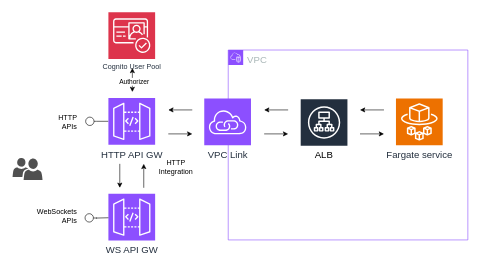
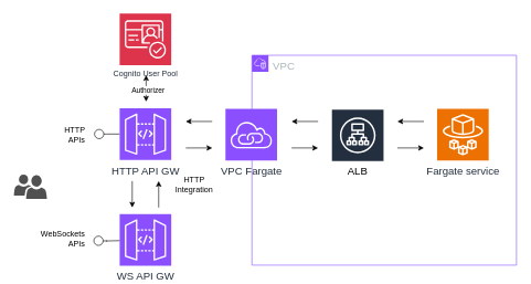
  <mxCell id="0" />
  <mxCell id="1" parent="0" />
  <mxCell id="2" value="" style="edgeStyle=orthogonalEdgeStyle;rounded=0;orthogonalLoop=1;jettySize=auto;html=1;endArrow=circle;endFill=0;" edge="1" parent="1" source="3"><mxGeometry relative="1" as="geometry"><mxPoint x="141" y="202" as="targetPoint" /></mxGeometry></mxCell>
  <mxCell id="3" value="&lt;span style=&quot;background-color: rgb(255, 255, 255);&quot;&gt;HTTP API GW&lt;/span&gt;" style="sketch=0;points=[[0,0,0],[0.25,0,0],[0.5,0,0],[0.75,0,0],[1,0,0],[0,1,0],[0.25,1,0],[0.5,1,0],[0.75,1,0],[1,1,0],[0,0.25,0],[0,0.5,0],[0,0.75,0],[1,0.25,0],[1,0.5,0],[1,0.75,0]];outlineConnect=0;fontColor=#232F3E;fillColor=#8C4FFF;strokeColor=#ffffff;dashed=0;verticalLabelPosition=bottom;verticalAlign=top;align=center;html=1;fontSize=16;fontStyle=0;aspect=fixed;shape=mxgraph.aws4.resourceIcon;resIcon=mxgraph.aws4.api_gateway;" vertex="1" parent="1"><mxGeometry x="180" y="163" width="78" height="78" as="geometry" /></mxCell>
  <mxCell id="4" value="" style="sketch=0;pointerEvents=1;shadow=0;dashed=0;html=1;strokeColor=none;labelPosition=center;verticalLabelPosition=bottom;verticalAlign=top;align=center;fillColor=#505050;shape=mxgraph.mscae.intune.user_group;fontSize=16;fontStyle=0" vertex="1" parent="1"><mxGeometry x="20" y="263" width="50" height="37" as="geometry" /></mxCell>
  <mxCell id="5" value="WS API GW" style="sketch=0;points=[[0,0,0],[0.25,0,0],[0.5,0,0],[0.75,0,0],[1,0,0],[0,1,0],[0.25,1,0],[0.5,1,0],[0.75,1,0],[1,1,0],[0,0.25,0],[0,0.5,0],[0,0.75,0],[1,0.25,0],[1,0.5,0],[1,0.75,0]];outlineConnect=0;fontColor=#232F3E;fillColor=#8C4FFF;strokeColor=#ffffff;dashed=0;verticalLabelPosition=bottom;verticalAlign=top;align=center;html=1;fontSize=16;fontStyle=0;aspect=fixed;shape=mxgraph.aws4.resourceIcon;resIcon=mxgraph.aws4.api_gateway;" vertex="1" parent="1"><mxGeometry x="180" y="323" width="78" height="78" as="geometry" /></mxCell>
  <mxCell id="6" value="VPC" style="points=[[0,0],[0.25,0],[0.5,0],[0.75,0],[1,0],[1,0.25],[1,0.5],[1,0.75],[1,1],[0.75,1],[0.5,1],[0.25,1],[0,1],[0,0.75],[0,0.5],[0,0.25]];outlineConnect=0;gradientColor=none;html=1;whiteSpace=wrap;fontSize=16;fontStyle=0;container=1;pointerEvents=0;collapsible=0;recursiveResize=0;shape=mxgraph.aws4.group;grIcon=mxgraph.aws4.group_vpc2;strokeColor=#8C4FFF;fillColor=none;verticalAlign=top;align=left;spacingLeft=30;fontColor=#AAB7B8;dashed=0;" vertex="1" parent="1"><mxGeometry x="380" y="83" width="400" height="317" as="geometry" /></mxCell>
  <mxCell id="7" value="Fargate service" style="sketch=0;points=[[0,0,0],[0.25,0,0],[0.5,0,0],[0.75,0,0],[1,0,0],[0,1,0],[0.25,1,0],[0.5,1,0],[0.75,1,0],[1,1,0],[0,0.25,0],[0,0.5,0],[0,0.75,0],[1,0.25,0],[1,0.5,0],[1,0.75,0]];outlineConnect=0;fontColor=#232F3E;fillColor=#ED7100;strokeColor=#ffffff;dashed=0;verticalLabelPosition=bottom;verticalAlign=top;align=center;html=1;fontSize=16;fontStyle=0;aspect=fixed;shape=mxgraph.aws4.resourceIcon;resIcon=mxgraph.aws4.fargate;" vertex="1" parent="6"><mxGeometry x="280" y="81" width="78" height="78" as="geometry" /></mxCell>
  <mxCell id="8" value="" style="group" vertex="1" connectable="0" parent="6"><mxGeometry x="120" y="81" width="80" height="108" as="geometry" /></mxCell>
  <mxCell id="9" value="" style="sketch=0;outlineConnect=0;fontColor=#232F3E;gradientColor=none;strokeColor=#ffffff;fillColor=#232F3E;dashed=0;verticalLabelPosition=middle;verticalAlign=bottom;align=center;html=1;whiteSpace=wrap;fontSize=10;fontStyle=1;spacing=3;shape=mxgraph.aws4.productIcon;prIcon=mxgraph.aws4.application_load_balancer;" vertex="1" parent="8"><mxGeometry width="80" height="79" as="geometry" /></mxCell>
  <mxCell id="10" value="ALB" style="text;strokeColor=none;align=center;fillColor=none;html=1;verticalAlign=middle;whiteSpace=wrap;rounded=0;fontSize=16;" vertex="1" parent="8"><mxGeometry x="10" y="78" width="60" height="30" as="geometry" /></mxCell>
- <mxCell id="11" value="VPC Link" style="sketch=0;points=[[0,0,0],[0.25,0,0],[0.5,0,0],[0.75,0,0],[1,0,0],[0,1,0],[0.25,1,0],[0.5,1,0],[0.75,1,0],[1,1,0],[0,0.25,0],[0,0.5,0],[0,0.75,0],[1,0.25,0],[1,0.5,0],[1,0.75,0]];outlineConnect=0;fontColor=#232F3E;fillColor=#8C4FFF;strokeColor=#ffffff;dashed=0;verticalLabelPosition=bottom;verticalAlign=top;align=center;html=1;fontSize=16;fontStyle=0;aspect=fixed;shape=mxgraph.aws4.resourceIcon;resIcon=mxgraph.aws4.vpc_privatelink;" vertex="1" parent="6"><mxGeometry x="-40" y="81" width="78" height="78" as="geometry" /></mxCell>
+ <mxCell id="11" value="VPC Fargate" style="sketch=0;points=[[0,0,0],[0.25,0,0],[0.5,0,0],[0.75,0,0],[1,0,0],[0,1,0],[0.25,1,0],[0.5,1,0],[0.75,1,0],[1,1,0],[0,0.25,0],[0,0.5,0],[0,0.75,0],[1,0.25,0],[1,0.5,0],[1,0.75,0]];outlineConnect=0;fontColor=#232F3E;fillColor=#8C4FFF;strokeColor=#ffffff;dashed=0;verticalLabelPosition=bottom;verticalAlign=top;align=center;html=1;fontSize=16;fontStyle=0;aspect=fixed;shape=mxgraph.aws4.resourceIcon;resIcon=mxgraph.aws4.vpc_privatelink;" vertex="1" parent="6"><mxGeometry x="-40" y="81" width="78" height="78" as="geometry" /></mxCell>
  <mxCell id="12" value="" style="group;rotation=90;" vertex="1" connectable="0" parent="6"><mxGeometry x="60" y="100" width="40" height="40" as="geometry" /></mxCell>
  <mxCell id="13" value="" style="endArrow=classic;html=1;rounded=0;" edge="1" parent="12"><mxGeometry width="50" height="50" relative="1" as="geometry"><mxPoint x="40" as="sourcePoint" /><mxPoint as="targetPoint" /></mxGeometry></mxCell>
  <mxCell id="14" value="" style="endArrow=classic;html=1;rounded=0;" edge="1" parent="12"><mxGeometry width="50" height="50" relative="1" as="geometry"><mxPoint y="40" as="sourcePoint" /><mxPoint x="40" y="40" as="targetPoint" /></mxGeometry></mxCell>
  <mxCell id="15" value="" style="group;rotation=90;" vertex="1" connectable="0" parent="6"><mxGeometry x="220" y="100" width="40" height="40" as="geometry" /></mxCell>
  <mxCell id="16" value="" style="endArrow=classic;html=1;rounded=0;" edge="1" parent="15"><mxGeometry width="50" height="50" relative="1" as="geometry"><mxPoint x="40" as="sourcePoint" /><mxPoint as="targetPoint" /></mxGeometry></mxCell>
  <mxCell id="17" value="" style="endArrow=classic;html=1;rounded=0;" edge="1" parent="15"><mxGeometry width="50" height="50" relative="1" as="geometry"><mxPoint y="40" as="sourcePoint" /><mxPoint x="40" y="40" as="targetPoint" /></mxGeometry></mxCell>
  <mxCell id="18" value="" style="group" vertex="1" connectable="0" parent="1"><mxGeometry x="199" y="273" width="40" height="40" as="geometry" /></mxCell>
  <mxCell id="19" value="" style="endArrow=classic;html=1;rounded=0;" edge="1" parent="18"><mxGeometry width="50" height="50" relative="1" as="geometry"><mxPoint as="sourcePoint" /><mxPoint y="40" as="targetPoint" /></mxGeometry></mxCell>
  <mxCell id="20" value="" style="endArrow=classic;html=1;rounded=0;" edge="1" parent="18"><mxGeometry width="50" height="50" relative="1" as="geometry"><mxPoint x="40" y="40" as="sourcePoint" /><mxPoint x="40" as="targetPoint" /></mxGeometry></mxCell>
  <mxCell id="21" value="" style="group;rotation=90;" vertex="1" connectable="0" parent="1"><mxGeometry x="280" y="183" width="40" height="40" as="geometry" /></mxCell>
  <mxCell id="22" value="" style="endArrow=classic;html=1;rounded=0;" edge="1" parent="21"><mxGeometry width="50" height="50" relative="1" as="geometry"><mxPoint x="40" as="sourcePoint" /><mxPoint as="targetPoint" /></mxGeometry></mxCell>
  <mxCell id="23" value="" style="endArrow=classic;html=1;rounded=0;" edge="1" parent="21"><mxGeometry width="50" height="50" relative="1" as="geometry"><mxPoint y="40" as="sourcePoint" /><mxPoint x="40" y="40" as="targetPoint" /></mxGeometry></mxCell>
  <mxCell id="24" value="HTTP Integration" style="text;strokeColor=none;align=center;fillColor=none;html=1;verticalAlign=middle;whiteSpace=wrap;rounded=0;" vertex="1" parent="1"><mxGeometry x="263" y="263" width="60" height="30" as="geometry" /></mxCell>
  <mxCell id="25" value="Cognito User Pool" style="sketch=0;points=[[0,0,0],[0.25,0,0],[0.5,0,0],[0.75,0,0],[1,0,0],[0,1,0],[0.25,1,0],[0.5,1,0],[0.75,1,0],[1,1,0],[0,0.25,0],[0,0.5,0],[0,0.75,0],[1,0.25,0],[1,0.5,0],[1,0.75,0]];outlineConnect=0;fontColor=#232F3E;fillColor=#DD344C;strokeColor=#ffffff;dashed=0;verticalLabelPosition=bottom;verticalAlign=top;align=center;html=1;fontSize=12;fontStyle=0;aspect=fixed;shape=mxgraph.aws4.resourceIcon;resIcon=mxgraph.aws4.cognito;" vertex="1" parent="1"><mxGeometry x="180" y="20" width="78" height="78" as="geometry" /></mxCell>
  <mxCell id="26" value="" style="endArrow=classic;startArrow=classic;html=1;rounded=0;" edge="1" parent="1"><mxGeometry width="50" height="50" relative="1" as="geometry"><mxPoint x="220" y="153" as="sourcePoint" /><mxPoint x="220" y="113" as="targetPoint" /></mxGeometry></mxCell>
  <mxCell id="27" value="Authorizer" style="edgeLabel;html=1;align=center;verticalAlign=middle;resizable=0;points=[];" vertex="1" connectable="0" parent="26"><mxGeometry x="-0.076" y="-2" relative="1" as="geometry"><mxPoint as="offset" /></mxGeometry></mxCell>
  <mxCell id="28" value="" style="edgeStyle=orthogonalEdgeStyle;rounded=0;orthogonalLoop=1;jettySize=auto;html=1;endArrow=circle;endFill=0;" edge="1" parent="1"><mxGeometry relative="1" as="geometry"><mxPoint x="180" y="363" as="sourcePoint" /><mxPoint x="140" y="363" as="targetPoint" /></mxGeometry></mxCell>
  <mxCell id="29" value="HTTP APIs" style="text;strokeColor=none;align=right;fillColor=none;html=1;verticalAlign=middle;whiteSpace=wrap;rounded=0;" vertex="1" parent="1"><mxGeometry x="70" y="188" width="60" height="30" as="geometry" /></mxCell>
  <mxCell id="30" value="WebSockets APIs" style="text;strokeColor=none;align=right;fillColor=none;html=1;verticalAlign=middle;whiteSpace=wrap;rounded=0;" vertex="1" parent="1"><mxGeometry x="70" y="346" width="60" height="30" as="geometry" /></mxCell>
